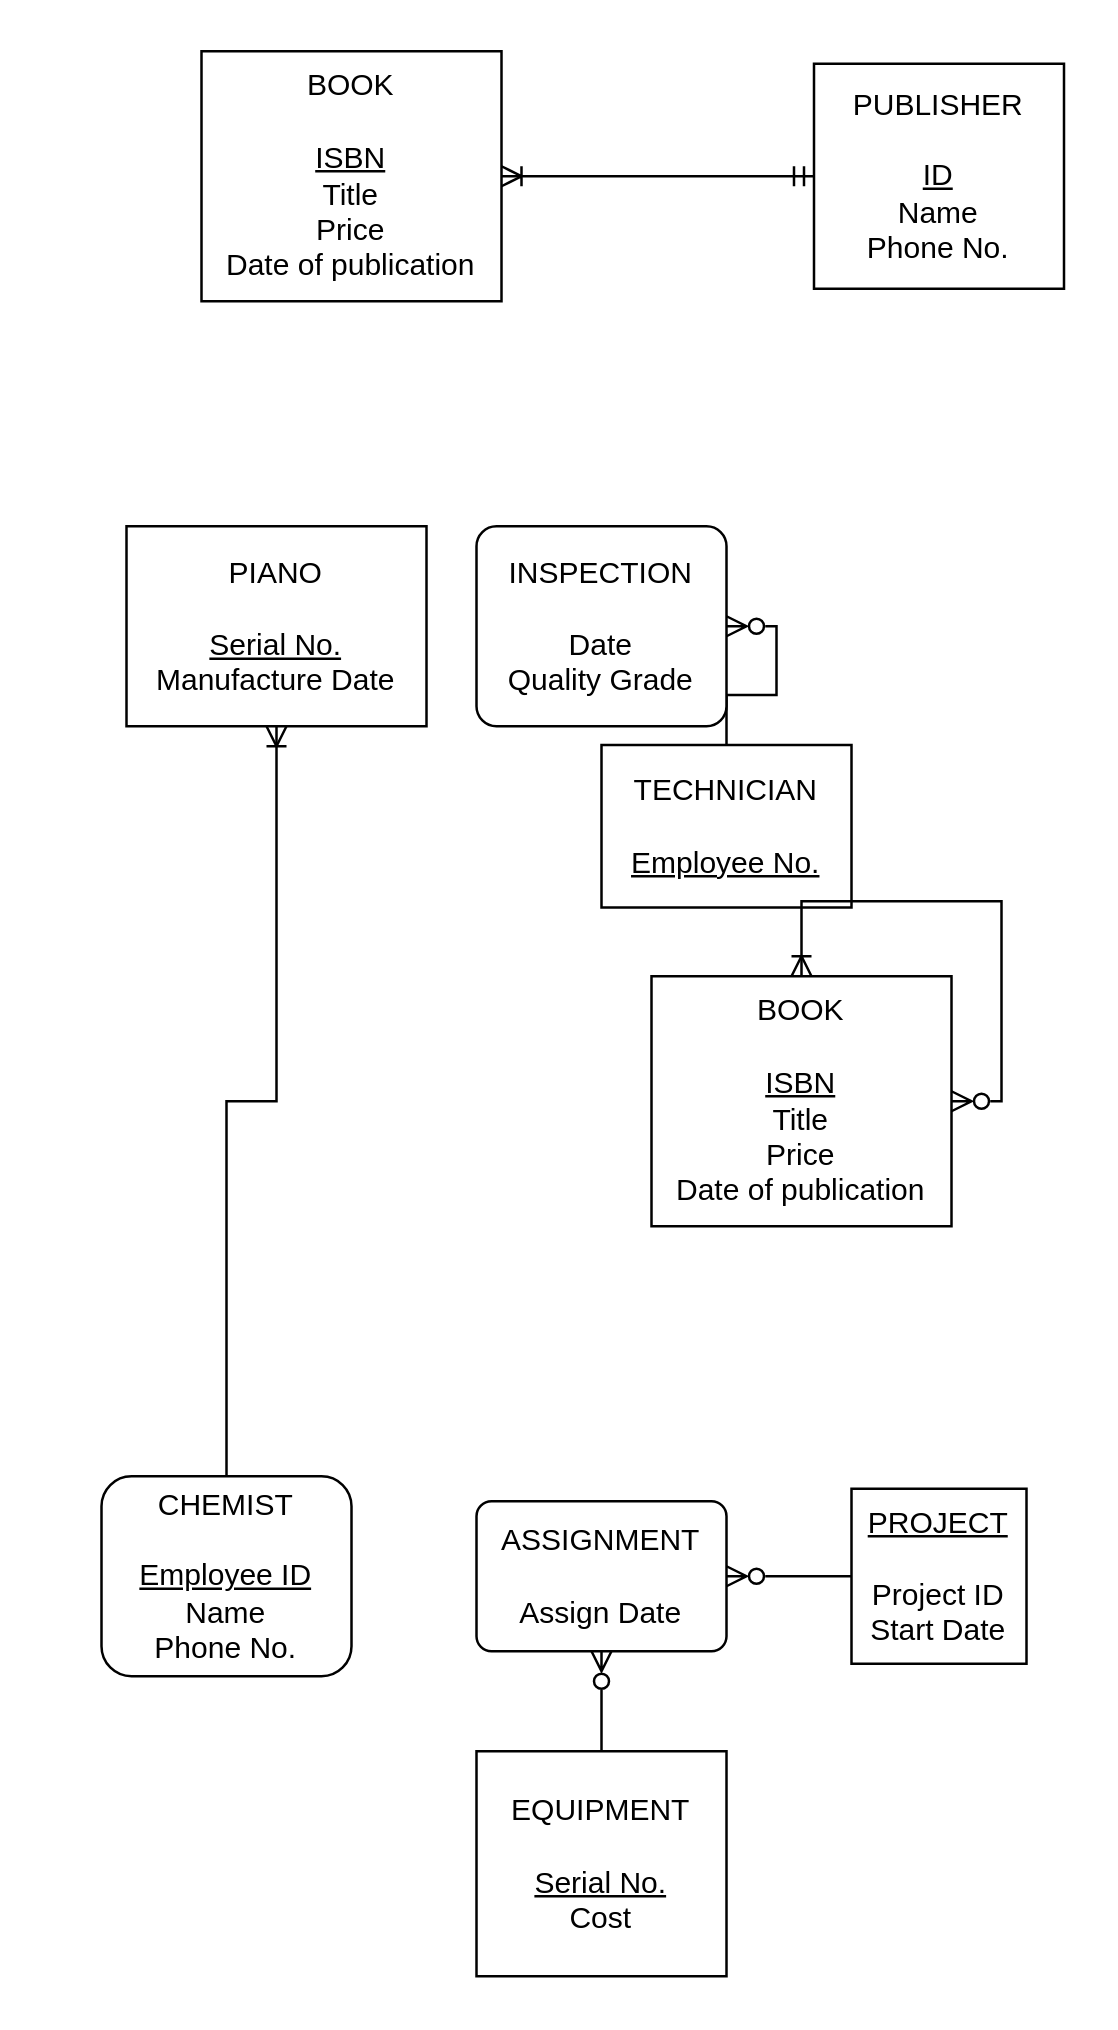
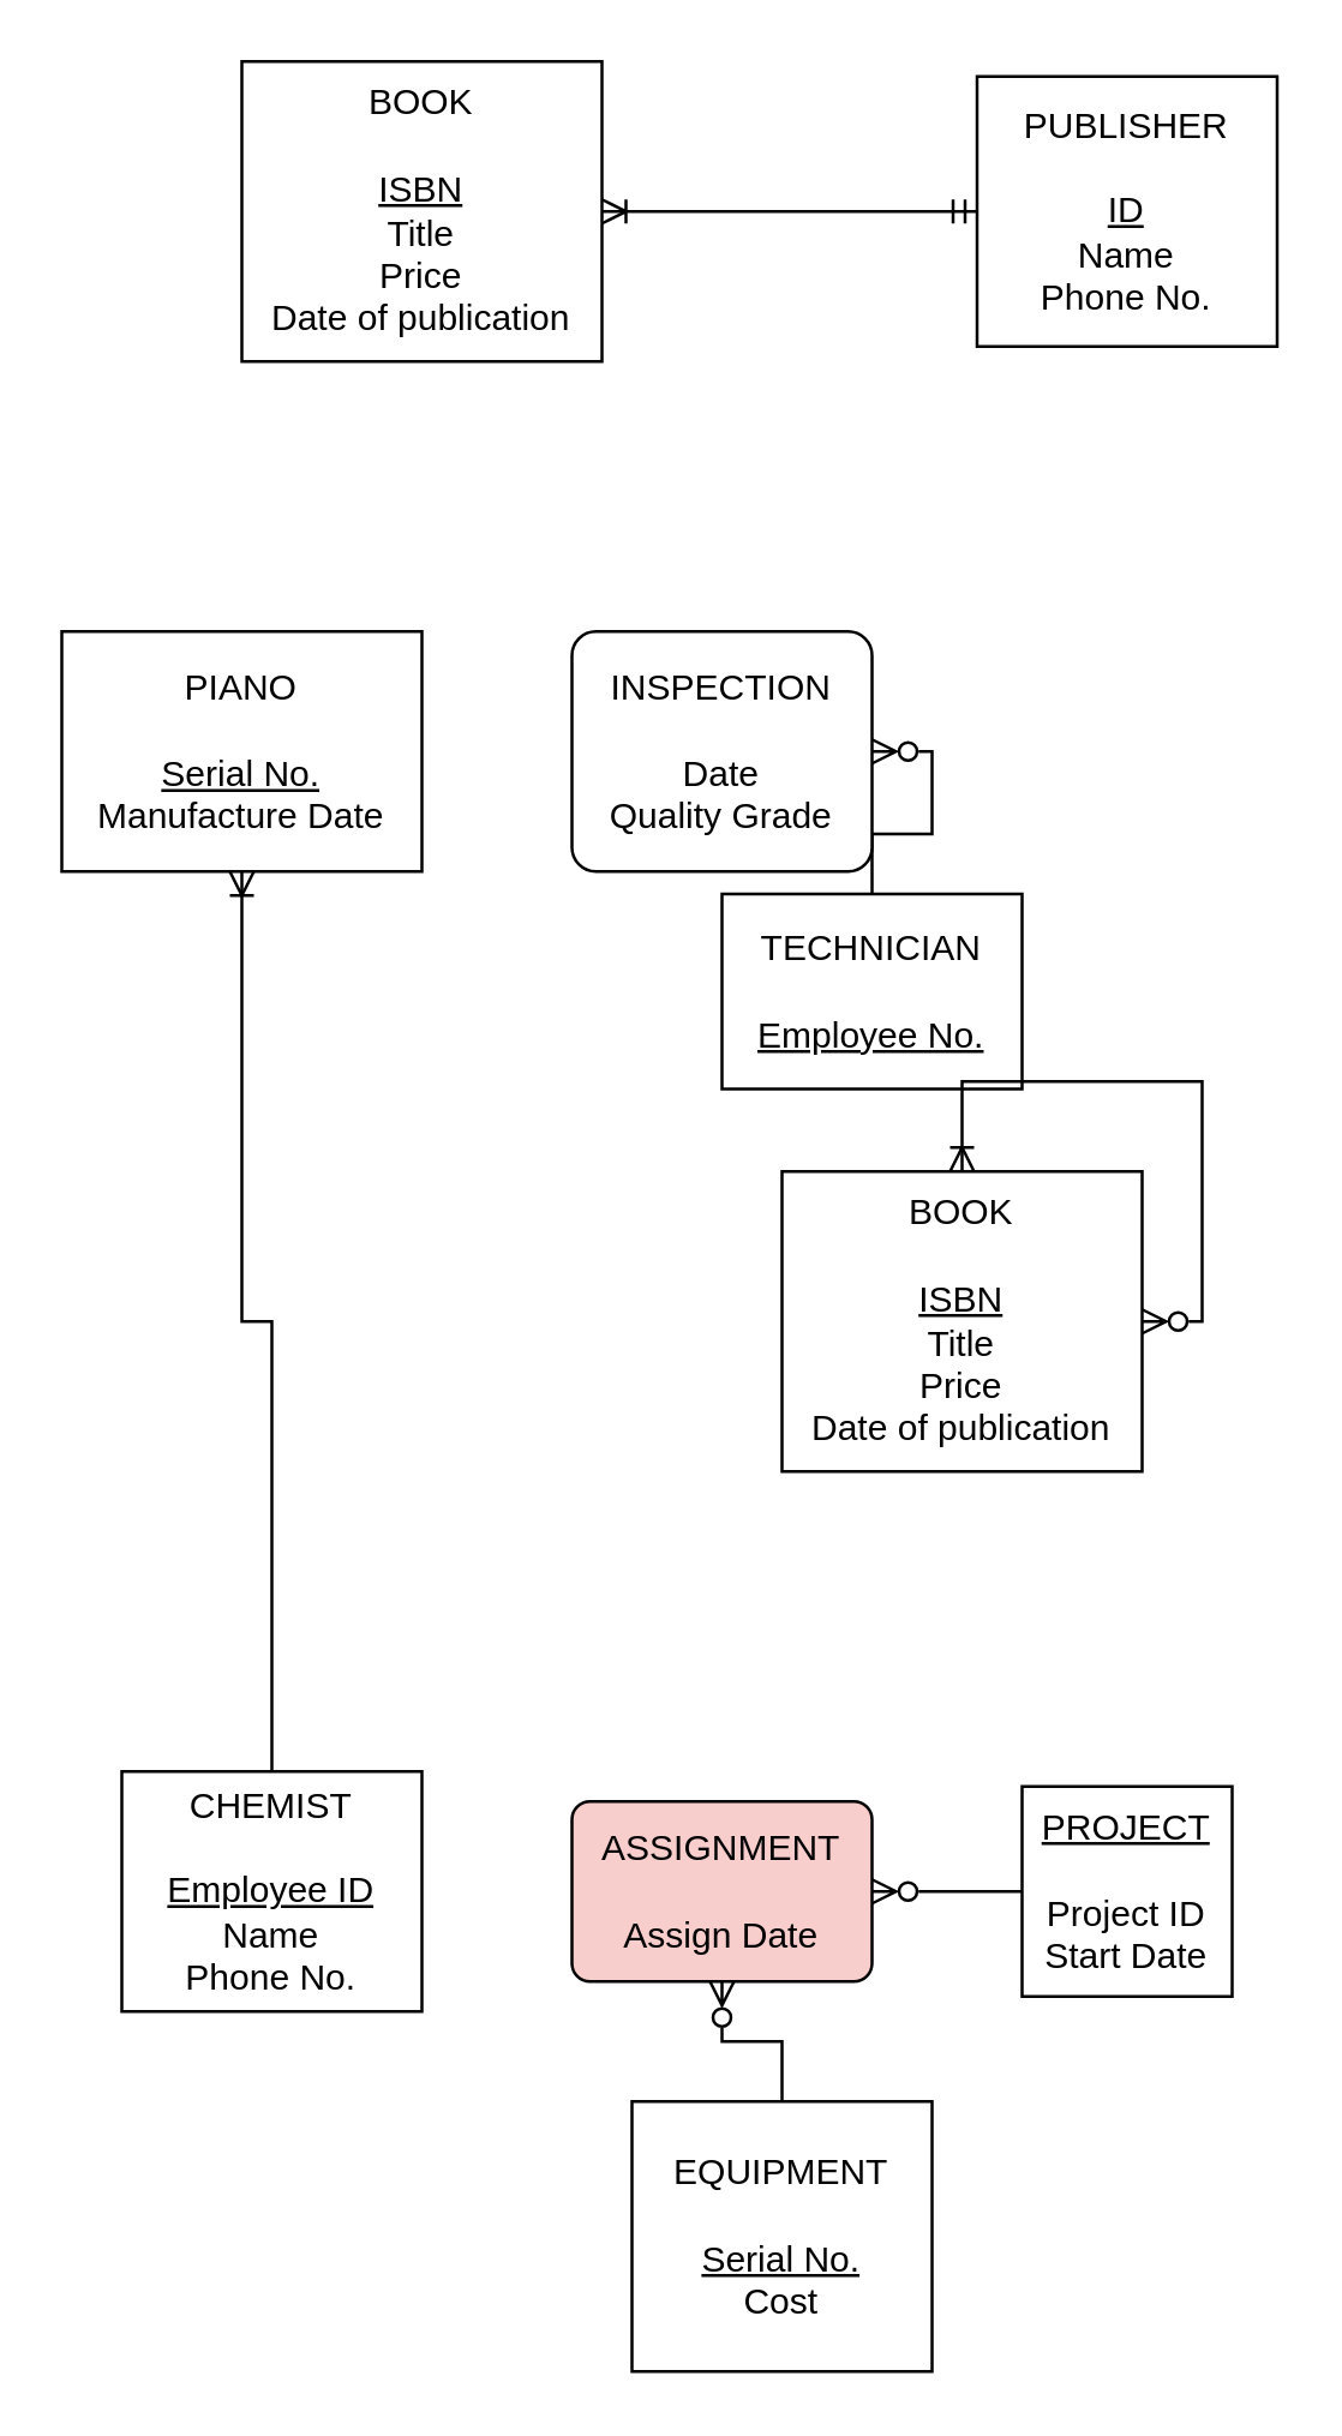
  <mxCell id="0" />
  <mxCell id="1" parent="0" />
  <mxCell id="2" value="BOOK&lt;br&gt;&lt;br&gt;&lt;u&gt;ISBN&lt;br&gt;&lt;/u&gt;Title&lt;br&gt;Price&lt;br&gt;Date of publication" style="whiteSpace=wrap;html=1;align=center;" parent="1" vertex="1"><mxGeometry x="80" y="20" width="120" height="100" as="geometry" /></mxCell>
  <mxCell id="3" value="PUBLISHER&lt;br&gt;&lt;br&gt;&lt;u&gt;ID&lt;br&gt;&lt;/u&gt;Name&lt;br style=&quot;border-color: var(--border-color);&quot;&gt;Phone No." style="whiteSpace=wrap;html=1;align=center;" parent="1" vertex="1"><mxGeometry x="325" y="25" width="100" height="90" as="geometry" /></mxCell>
  <mxCell id="4" style="edgeStyle=orthogonalEdgeStyle;rounded=0;orthogonalLoop=1;jettySize=auto;html=1;entryX=1;entryY=0.5;entryDx=0;entryDy=0;endArrow=ERoneToMany;endFill=0;startArrow=ERmandOne;startFill=0;" parent="1" source="3" target="2" edge="1"><mxGeometry relative="1" as="geometry"><mxPoint x="190" y="69.97" as="sourcePoint" /></mxGeometry></mxCell>
- <mxCell id="5" value="PIANO&lt;br&gt;&lt;br&gt;&lt;u&gt;Serial No.&lt;br&gt;&lt;/u&gt;Manufacture Date" style="whiteSpace=wrap;html=1;align=center;" parent="1" vertex="1"><mxGeometry x="50" y="210" width="120" height="80" as="geometry" /></mxCell>
+ <mxCell id="5" value="PIANO&lt;br&gt;&lt;br&gt;&lt;u&gt;Serial No.&lt;br&gt;&lt;/u&gt;Manufacture Date" style="whiteSpace=wrap;html=1;align=center;" parent="1" vertex="1"><mxGeometry x="20" y="210" width="120" height="80" as="geometry" /></mxCell>
  <mxCell id="6" style="edgeStyle=orthogonalEdgeStyle;rounded=0;orthogonalLoop=1;jettySize=auto;html=1;entryX=1;entryY=0.5;entryDx=0;entryDy=0;endArrow=ERzeroToMany;endFill=0;" parent="1" source="7" target="8" edge="1"><mxGeometry relative="1" as="geometry" /></mxCell>
  <mxCell id="7" value="TECHNICIAN&lt;br&gt;&lt;br&gt;&lt;u&gt;Employee No.&lt;br&gt;&lt;/u&gt;" style="whiteSpace=wrap;html=1;align=center;" parent="1" vertex="1"><mxGeometry x="240" y="297.5" width="100" height="65" as="geometry" /></mxCell>
  <mxCell id="8" value="INSPECTION&lt;br&gt;&lt;br&gt;Date&lt;br&gt;Quality Grade" style="rounded=1;arcSize=10;whiteSpace=wrap;html=1;align=center;" parent="1" vertex="1"><mxGeometry x="190" y="210" width="100" height="80" as="geometry" /></mxCell>
  <mxCell id="9" value="BOOK&lt;br&gt;&lt;br&gt;&lt;u&gt;ISBN&lt;br&gt;&lt;/u&gt;Title&lt;br&gt;Price&lt;br&gt;Date of publication" style="whiteSpace=wrap;html=1;align=center;" parent="1" vertex="1"><mxGeometry x="260" y="390" width="120" height="100" as="geometry" /></mxCell>
  <mxCell id="10" style="edgeStyle=orthogonalEdgeStyle;rounded=0;orthogonalLoop=1;jettySize=auto;html=1;endArrow=ERoneToMany;endFill=0;" parent="1" source="11" target="5" edge="1"><mxGeometry relative="1" as="geometry" /></mxCell>
- <mxCell id="11" value="&lt;span style=&quot;text-align: start; background-color: initial;&quot;&gt;CHEMIST&lt;br&gt;&lt;/span&gt;&lt;span style=&quot;text-align: start; background-color: initial;&quot; class=&quot;Apple-converted-space&quot;&gt;&lt;br&gt;&lt;u&gt;Employee ID&lt;br&gt;&lt;/u&gt;Name&lt;br&gt;Phone No.&lt;br&gt;&lt;/span&gt;" style="whiteSpace=wrap;html=1;align=center;rounded=1;" parent="1" vertex="1"><mxGeometry x="40" y="590" width="100" height="80" as="geometry" /></mxCell>
+ <mxCell id="11" value="&lt;span style=&quot;text-align: start; background-color: initial;&quot;&gt;CHEMIST&lt;br&gt;&lt;/span&gt;&lt;span style=&quot;text-align: start; background-color: initial;&quot; class=&quot;Apple-converted-space&quot;&gt;&lt;br&gt;&lt;u&gt;Employee ID&lt;br&gt;&lt;/u&gt;Name&lt;br&gt;Phone No.&lt;br&gt;&lt;/span&gt;" style="whiteSpace=wrap;html=1;align=center;" parent="1" vertex="1"><mxGeometry x="40" y="590" width="100" height="80" as="geometry" /></mxCell>
  <mxCell id="12" style="edgeStyle=orthogonalEdgeStyle;rounded=0;orthogonalLoop=1;jettySize=auto;html=1;entryX=1;entryY=0.5;entryDx=0;entryDy=0;endArrow=ERzeroToMany;endFill=0;" parent="1" source="13" target="16" edge="1"><mxGeometry relative="1" as="geometry" /></mxCell>
  <mxCell id="13" value="&lt;u&gt;PROJECT&lt;/u&gt;&lt;br&gt;&lt;br&gt;Project ID&lt;br&gt;Start Date" style="whiteSpace=wrap;html=1;align=center;" parent="1" vertex="1"><mxGeometry x="340" y="595" width="70" height="70" as="geometry" /></mxCell>
  <mxCell id="14" style="edgeStyle=orthogonalEdgeStyle;rounded=0;orthogonalLoop=1;jettySize=auto;html=1;entryX=0.5;entryY=1;entryDx=0;entryDy=0;endArrow=ERzeroToMany;endFill=0;" parent="1" source="15" target="16" edge="1"><mxGeometry relative="1" as="geometry" /></mxCell>
- <mxCell id="15" value="&lt;span style=&quot;text-align: start; background-color: initial;&quot;&gt;EQUIPMENT&lt;br&gt;&lt;br&gt;&lt;u&gt;Serial No.&lt;br&gt;&lt;/u&gt;Cost&lt;br&gt;&lt;/span&gt;" style="whiteSpace=wrap;html=1;align=center;" parent="1" vertex="1"><mxGeometry x="190" y="700" width="100" height="90" as="geometry" /></mxCell>
- <mxCell id="16" value="ASSIGNMENT&lt;br&gt;&lt;br&gt;Assign Date" style="rounded=1;arcSize=10;whiteSpace=wrap;html=1;align=center;" parent="1" vertex="1"><mxGeometry x="190" y="600" width="100" height="60" as="geometry" /></mxCell>
+ <mxCell id="15" value="&lt;span style=&quot;text-align: start; background-color: initial;&quot;&gt;EQUIPMENT&lt;br&gt;&lt;br&gt;&lt;u&gt;Serial No.&lt;br&gt;&lt;/u&gt;Cost&lt;br&gt;&lt;/span&gt;" style="whiteSpace=wrap;html=1;align=center;" parent="1" vertex="1"><mxGeometry x="210" y="700" width="100" height="90" as="geometry" /></mxCell>
+ <mxCell id="16" value="ASSIGNMENT&lt;br&gt;&lt;br&gt;Assign Date" style="rounded=1;arcSize=10;whiteSpace=wrap;html=1;align=center;fillColor=#f8cecc;" parent="1" vertex="1"><mxGeometry x="190" y="600" width="100" height="60" as="geometry" /></mxCell>
  <mxCell id="17" style="edgeStyle=orthogonalEdgeStyle;rounded=0;orthogonalLoop=1;jettySize=auto;html=1;exitX=1;exitY=0.5;exitDx=0;exitDy=0;entryX=0.5;entryY=0;entryDx=0;entryDy=0;endArrow=ERoneToMany;endFill=0;startArrow=ERzeroToMany;startFill=0;" edge="1" parent="1" source="9" target="9"><mxGeometry relative="1" as="geometry"><Array as="points"><mxPoint x="400" y="440" /><mxPoint x="400" y="360" /><mxPoint x="320" y="360" /></Array></mxGeometry></mxCell>
